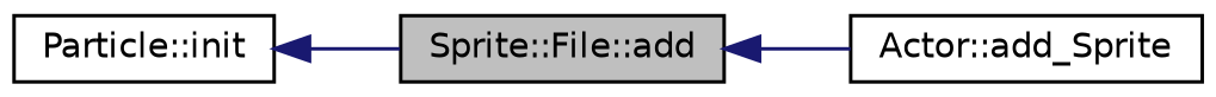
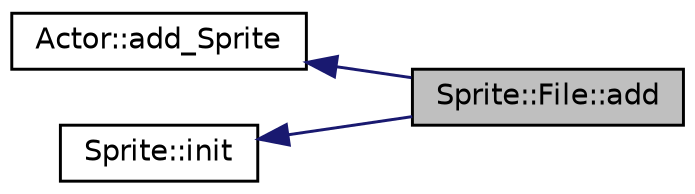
  digraph {
    rankdir=LR
    node [color=black fillcolor=white fontname=Helvetica fontsize=10 shape=record style=filled]
    edge [color=midnightblue dir=back fontname=Helvetica fontsize=10 labelfontname=Helvetica labelfontsize=10 style=solid]
    n1 [fillcolor=grey75 fontcolor=black height=0.2 label="Sprite::File::add" width=0.4]
    n2 [height=0.2 label="Actor::add_Sprite" width=0.4]
-   n3 [height=0.2 label="Particle::init" width=0.4]
-   n1 -> n2
+   n3 [height=0.2 label="Sprite::init" width=0.4]
+   n2 -> n1
    n3 -> n1
  }
